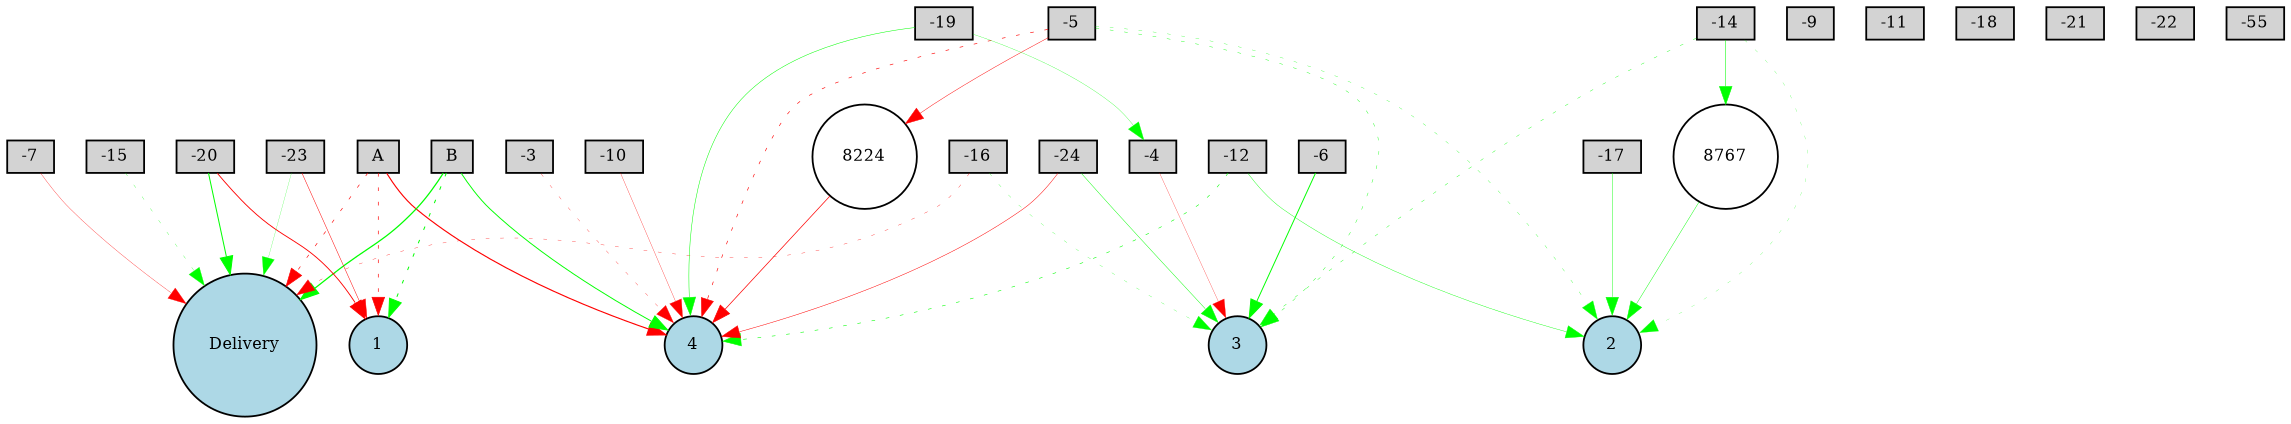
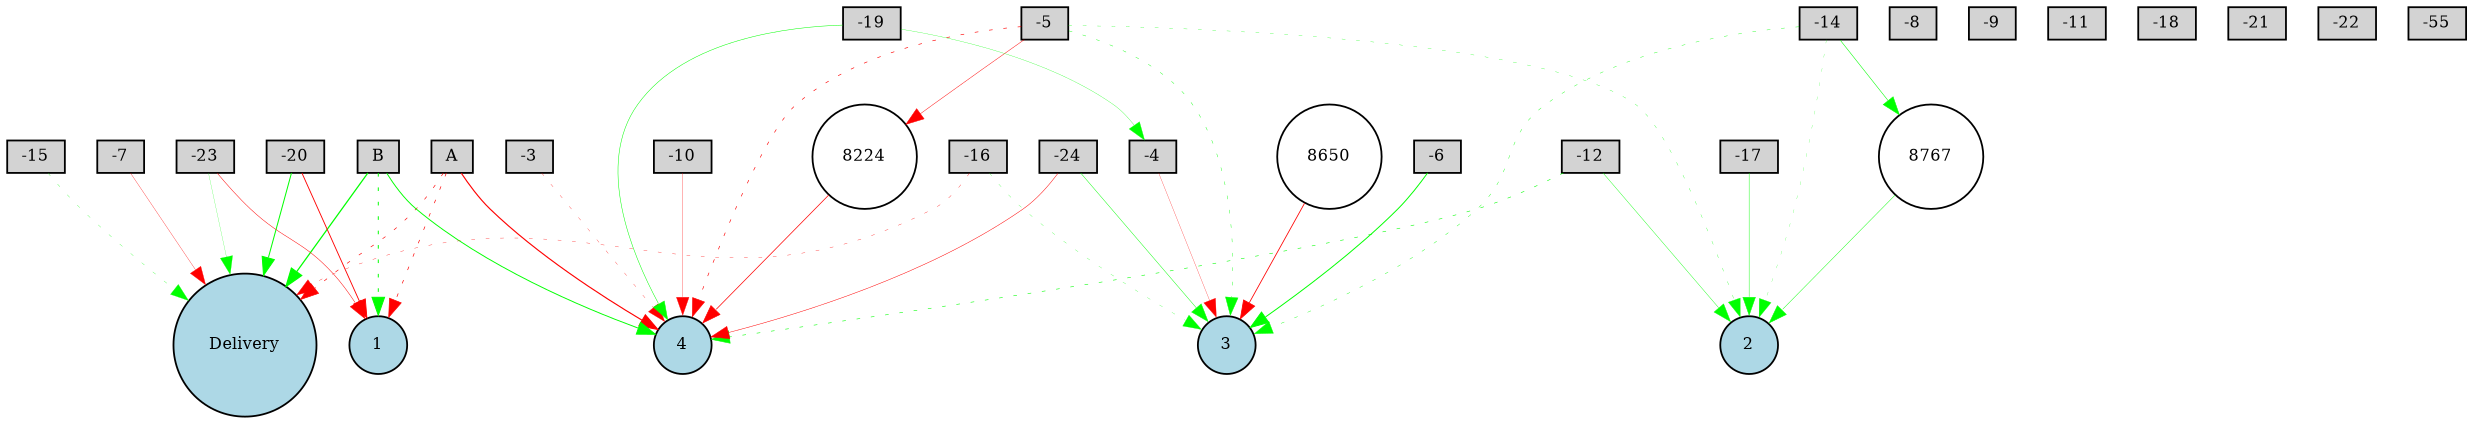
  digraph {
    node [fillcolor=lightgray fontsize=9 shape=box style=filled]
    edge [color=green style=solid]
    A [height=0.2 width=0.2]
    Delivery [fillcolor=lightblue height=0.2 shape=circle width=0.2]
    1 [fillcolor=lightblue height=0.2 shape=circle width=0.2]
    4 [fillcolor=lightblue height=0.2 shape=circle width=0.2]
    B [height=0.2 width=0.2]
    -3 [height=0.2 width=0.2]
    -4 [height=0.2 width=0.2]
    3 [fillcolor=lightblue height=0.2 shape=circle width=0.2]
    -5 [height=0.2 width=0.2]
    2 [fillcolor=lightblue height=0.2 shape=circle width=0.2]
    8224 [fillcolor=white height=0.2 shape=circle width=0.2]
    -6 [height=0.2 width=0.2]
    -7 [height=0.2 width=0.2]
+   -8 [height=0.2 width=0.2]
    -9 [height=0.2 width=0.2]
    -10 [height=0.2 width=0.2]
    -11 [height=0.2 width=0.2]
    -12 [height=0.2 width=0.2]
+   8650 [fillcolor=white height=0.2 shape=circle width=0.2]
    -14 [height=0.2 width=0.2]
    n21 [fillcolor=white height=0.2 label=8767 shape=circle width=0.2]
    -15 [height=0.2 width=0.2]
    -16 [height=0.2 width=0.2]
    -17 [height=0.2 width=0.2]
    -18 [height=0.2 width=0.2]
    -19 [height=0.2 width=0.2]
    -20 [height=0.2 width=0.2]
    -21 [height=0.2 width=0.2]
    -22 [height=0.2 width=0.2]
    -23 [height=0.2 width=0.2]
    -24 [height=0.2 width=0.2]
    n32 [height=0.2 label=-55 width=0.2]
    A -> Delivery [color=red penwidth=0.3514727446270056 style=dotted]
    A -> 1 [color=red penwidth=0.37425614847134936 style=dotted]
    A -> 4 [color=red penwidth=0.6325987957138616]
    B -> Delivery [penwidth=0.695875088523053]
    B -> 1 [penwidth=0.5447621362619431 style=dotted]
    B -> 4 [penwidth=0.5267229264427431]
    -3 -> 4 [color=red penwidth=0.157358580755386 style=dotted]
    -4 -> 3 [color=red penwidth=0.14575248890124692]
    -5 -> 4 [color=red penwidth=0.35010550013022723 style=dotted]
    -5 -> 3 [penwidth=0.21899794285956908 style=dotted]
    -5 -> 2 [penwidth=0.16001849391280729 style=dotted]
    -5 -> 8224 [color=red penwidth=0.24967664221245153]
    8224 -> 4 [color=red penwidth=0.39313024374977135]
    -6 -> 3 [penwidth=0.5388073517641796]
    -7 -> Delivery [color=red penwidth=0.17119383754748985]
    -10 -> 4 [color=red penwidth=0.16543817972517924]
    -12 -> 4 [penwidth=0.3103928008199519 style=dotted]
    -12 -> 2 [penwidth=0.22024958234399072]
+   8650 -> 3 [color=red penwidth=0.45891256654115964]
    -14 -> 3 [penwidth=0.20941987857336822 style=dotted]
    -14 -> 2 [penwidth=0.11433756240196469 style=dotted]
    -14 -> n21 [penwidth=0.30000000000000004]
    n21 -> 2 [penwidth=0.2444338407255782]
    -15 -> Delivery [penwidth=0.14857506953023503 style=dotted]
    -16 -> Delivery [color=red penwidth=0.1809214013393619 style=dotted]
    -16 -> 3 [penwidth=0.13469224276970415 style=dotted]
    -17 -> 2 [penwidth=0.23726830610118385]
    -19 -> 4 [penwidth=0.27426873907902616]
    -19 -> -4 [penwidth=0.15606833054279468]
    -20 -> Delivery [penwidth=0.5583358239192614]
    -20 -> 1 [color=red penwidth=0.49810425553827753]
    -23 -> Delivery [penwidth=0.11469673106218968]
    -23 -> 1 [color=red penwidth=0.2686875127375541]
    -24 -> 4 [color=red penwidth=0.2684606863679168]
    -24 -> 3 [penwidth=0.2511626438644568]
  }
